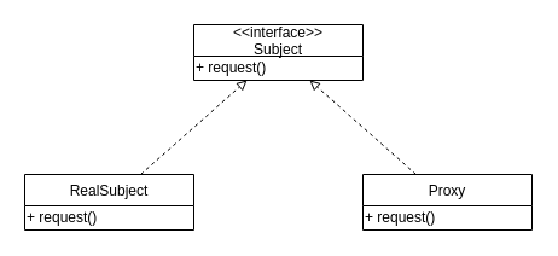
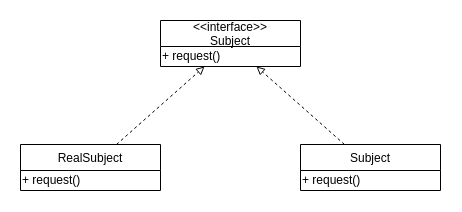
  <mxCell id="0" />
  <mxCell id="1" parent="0" />
  <mxCell id="2" value="&lt;&lt;interface&gt;&gt;&#10;Subject" style="swimlane;fontStyle=0;childLayout=stackLayout;horizontal=1;startSize=26;fillColor=none;horizontalStack=0;resizeParent=1;resizeParentMax=0;resizeLast=0;collapsible=1;marginBottom=0;" vertex="1" parent="1"><mxGeometry x="160" y="20" width="140" height="46" as="geometry" /></mxCell>
  <mxCell id="3" value="+ request()" style="text;html=1;align=left;verticalAlign=middle;resizable=0;points=[];autosize=1;" vertex="1" parent="2"><mxGeometry y="26" width="140" height="20" as="geometry" /></mxCell>
  <mxCell id="4" style="edgeStyle=none;rounded=0;orthogonalLoop=1;jettySize=auto;html=1;endArrow=block;endFill=0;dashed=1;" edge="1" parent="1" source="5" target="2"><mxGeometry relative="1" as="geometry" /></mxCell>
  <mxCell id="5" value="RealSubject" style="swimlane;fontStyle=0;childLayout=stackLayout;horizontal=1;startSize=26;fillColor=none;horizontalStack=0;resizeParent=1;resizeParentMax=0;resizeLast=0;collapsible=1;marginBottom=0;" vertex="1" parent="1"><mxGeometry x="20" y="144" width="140" height="46" as="geometry" /></mxCell>
  <mxCell id="6" value="+ request()" style="text;html=1;align=left;verticalAlign=middle;resizable=0;points=[];autosize=1;" vertex="1" parent="5"><mxGeometry y="26" width="140" height="20" as="geometry" /></mxCell>
  <mxCell id="7" style="edgeStyle=none;rounded=0;orthogonalLoop=1;jettySize=auto;html=1;endArrow=block;endFill=0;dashed=1;" edge="1" parent="1" source="8" target="2"><mxGeometry relative="1" as="geometry" /></mxCell>
- <mxCell id="8" value="Proxy" style="swimlane;fontStyle=0;childLayout=stackLayout;horizontal=1;startSize=26;fillColor=none;horizontalStack=0;resizeParent=1;resizeParentMax=0;resizeLast=0;collapsible=1;marginBottom=0;" vertex="1" parent="1"><mxGeometry x="300" y="144" width="140" height="46" as="geometry" /></mxCell>
+ <mxCell id="8" value="Subject" style="swimlane;fontStyle=0;childLayout=stackLayout;horizontal=1;startSize=26;fillColor=none;horizontalStack=0;resizeParent=1;resizeParentMax=0;resizeLast=0;collapsible=1;marginBottom=0;" vertex="1" parent="1"><mxGeometry x="300" y="144" width="140" height="46" as="geometry" /></mxCell>
  <mxCell id="9" value="+ request()" style="text;html=1;align=left;verticalAlign=middle;resizable=0;points=[];autosize=1;" vertex="1" parent="8"><mxGeometry y="26" width="140" height="20" as="geometry" /></mxCell>
